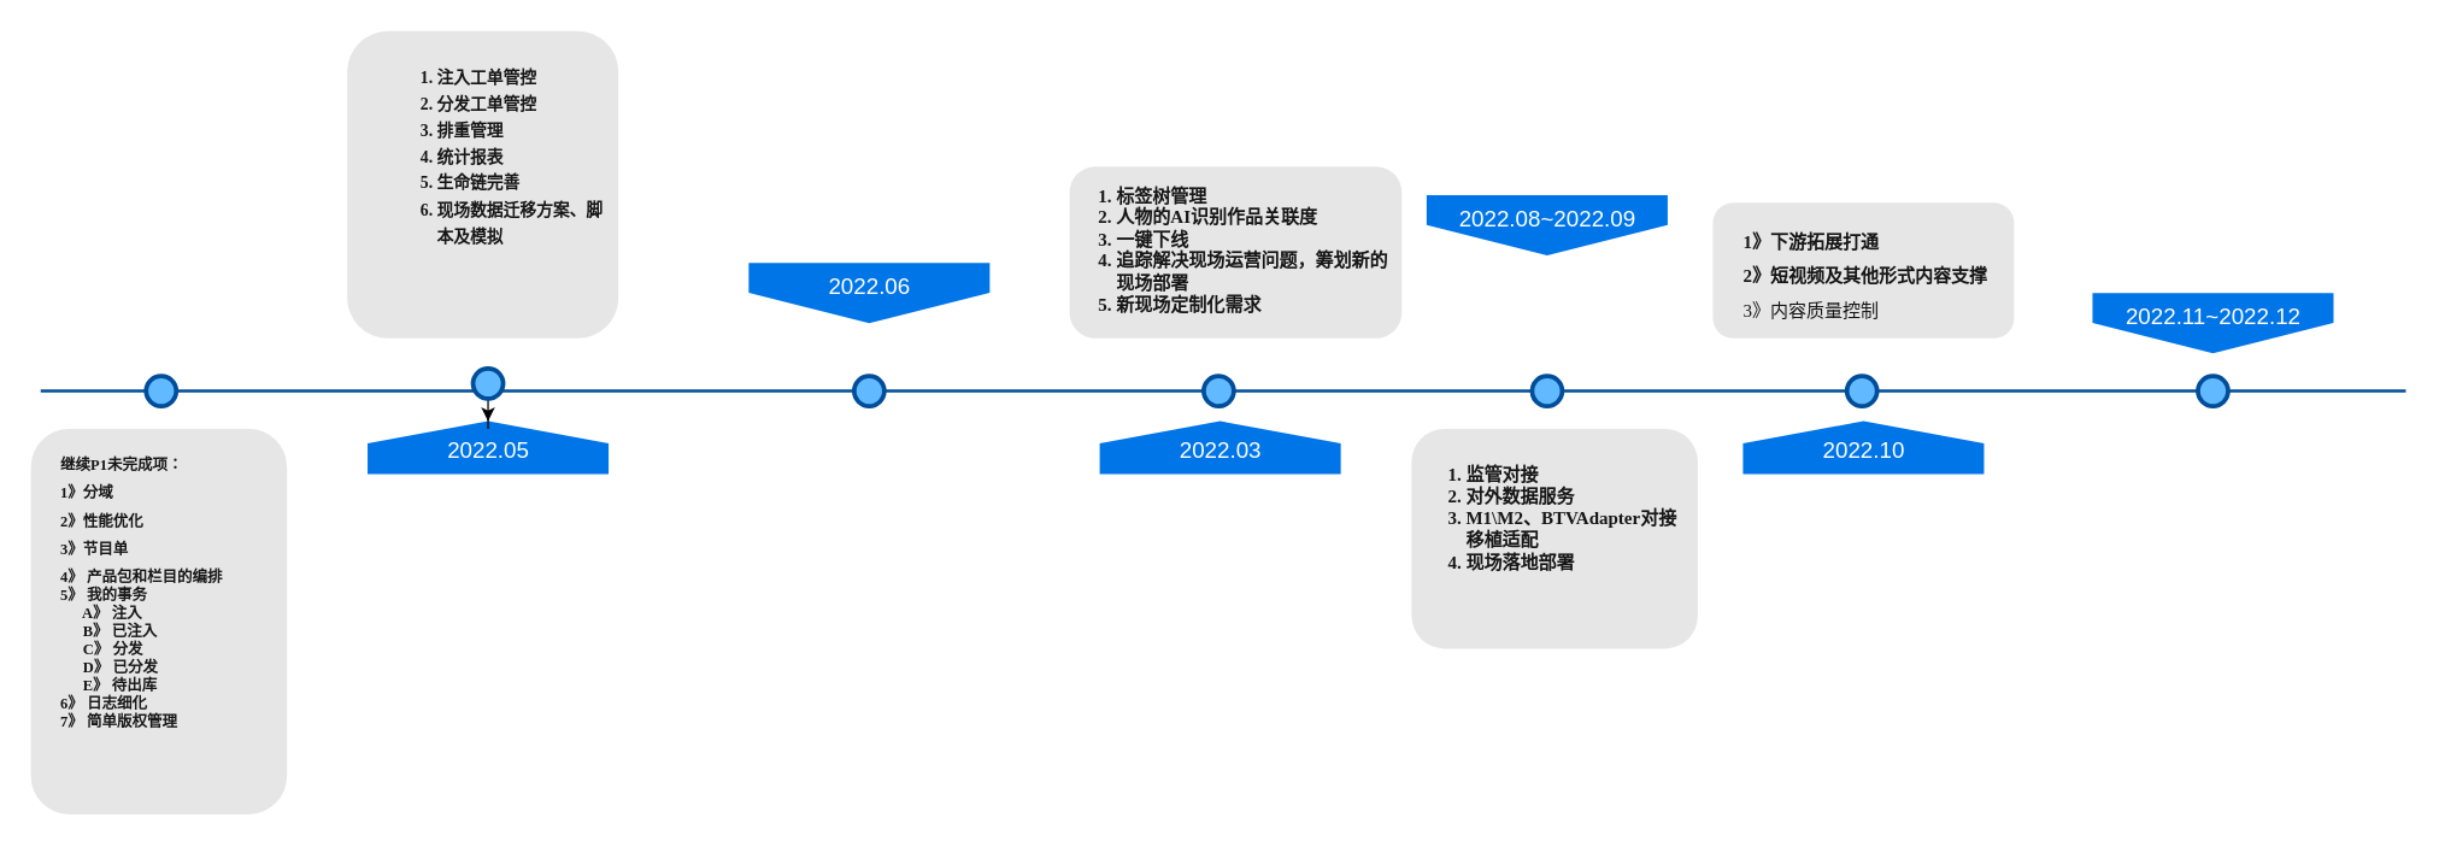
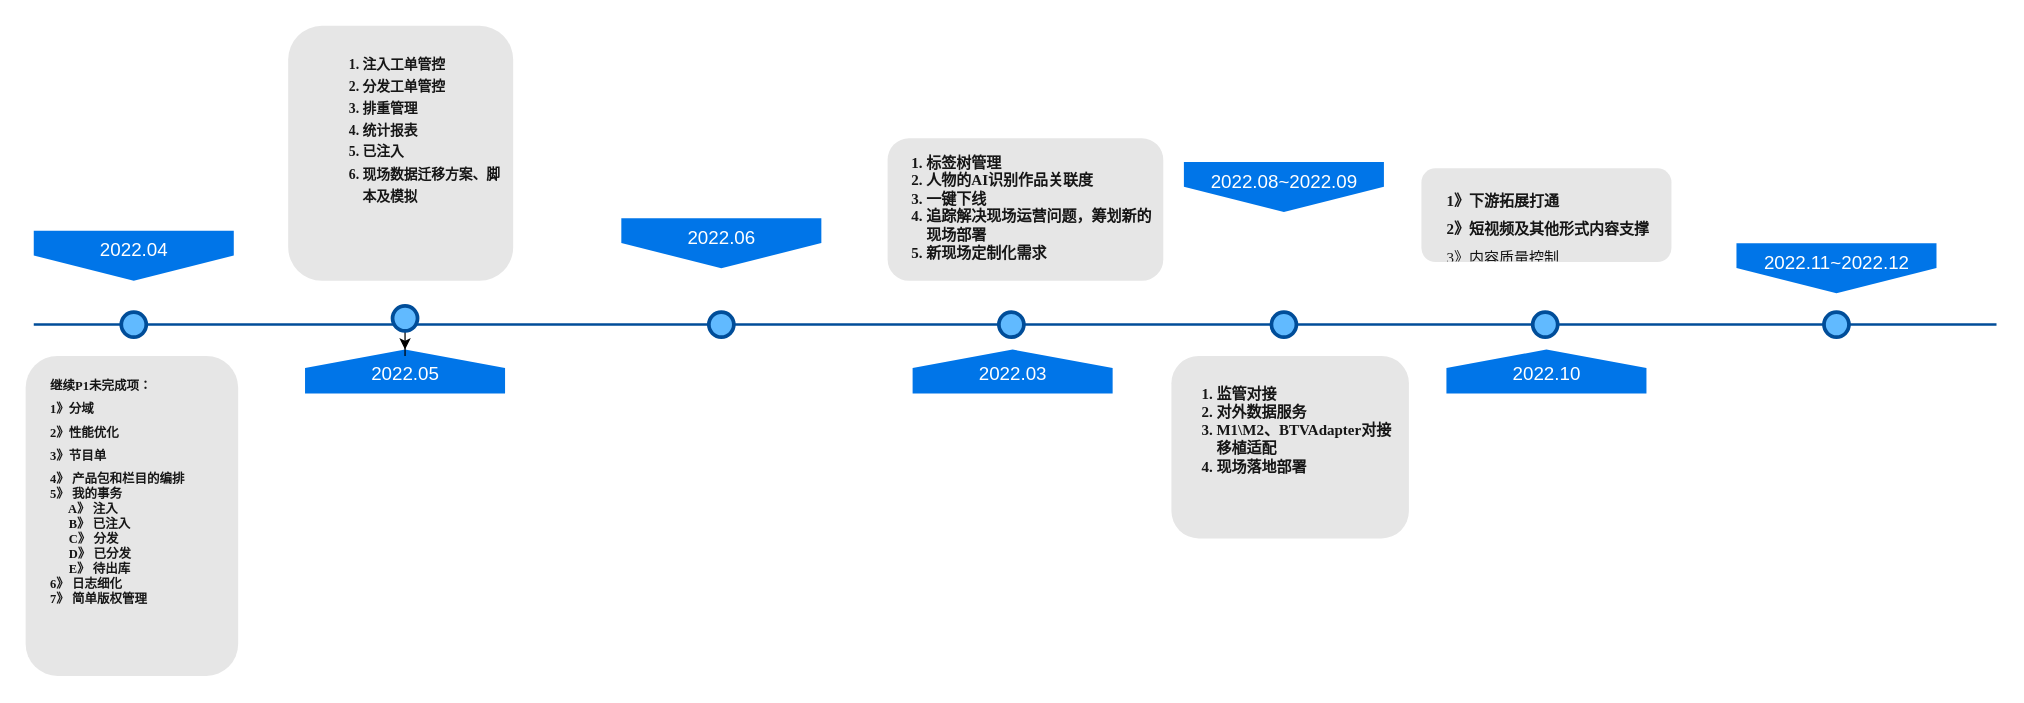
  <mxCell id="0" />
  <mxCell id="1" parent="0" />
  <mxCell id="2" value="" style="line;strokeWidth=2;html=1;fillColor=none;fontSize=28;fontColor=#004D99;strokeColor=#004D99;" vertex="1" parent="1"><mxGeometry x="26.5" y="254" width="1570" height="10" as="geometry" /></mxCell>
+ <mxCell id="3" value="2022.04" style="shape=offPageConnector;whiteSpace=wrap;html=1;fillColor=#0075E8;fontSize=15;fontColor=#FFFFFF;size=0.509;verticalAlign=top;strokeColor=none;" vertex="1" parent="1"><mxGeometry x="26.5" y="184" width="160" height="40" as="geometry" /></mxCell>
  <mxCell id="4" value="2022.06" style="shape=offPageConnector;whiteSpace=wrap;html=1;fillColor=#0075E8;fontSize=15;fontColor=#FFFFFF;size=0.509;verticalAlign=top;strokeColor=none;" vertex="1" parent="1"><mxGeometry x="496.5" y="174" width="160" height="40" as="geometry" /></mxCell>
  <mxCell id="5" value="2022.05" style="shape=offPageConnector;whiteSpace=wrap;html=1;fillColor=#0075E8;fontSize=15;fontColor=#FFFFFF;size=0.418;flipV=1;verticalAlign=bottom;strokeColor=none;spacingBottom=4;" vertex="1" parent="1"><mxGeometry x="243.5" y="279" width="160" height="35" as="geometry" /></mxCell>
  <mxCell id="6" value="2022.03" style="shape=offPageConnector;whiteSpace=wrap;html=1;fillColor=#0075E8;fontSize=15;fontColor=#FFFFFF;size=0.418;flipV=1;verticalAlign=bottom;strokeColor=none;spacingBottom=4;" vertex="1" parent="1"><mxGeometry x="729.5" y="279" width="160" height="35" as="geometry" /></mxCell>
  <mxCell id="7" value="" style="ellipse;whiteSpace=wrap;html=1;fillColor=#61BAFF;fontSize=28;fontColor=#004D99;strokeWidth=3;strokeColor=#004D99;" vertex="1" parent="1"><mxGeometry x="96.5" y="249" width="20" height="20" as="geometry" /></mxCell>
  <mxCell id="8" value="" style="edgeStyle=orthogonalEdgeStyle;rounded=0;orthogonalLoop=1;jettySize=auto;html=1;fontFamily=Comic Sans MS;fontSize=10;" edge="1" parent="1" source="9" target="5"><mxGeometry relative="1" as="geometry" /></mxCell>
  <mxCell id="9" value="" style="ellipse;whiteSpace=wrap;html=1;fillColor=#61BAFF;fontSize=28;fontColor=#004D99;strokeWidth=3;strokeColor=#004D99;" vertex="1" parent="1"><mxGeometry x="313.5" y="244" width="20" height="20" as="geometry" /></mxCell>
  <mxCell id="10" value="" style="ellipse;whiteSpace=wrap;html=1;fillColor=#61BAFF;fontSize=28;fontColor=#004D99;strokeWidth=3;strokeColor=#004D99;" vertex="1" parent="1"><mxGeometry x="566.5" y="249" width="20" height="20" as="geometry" /></mxCell>
  <mxCell id="11" value="" style="ellipse;whiteSpace=wrap;html=1;fillColor=#61BAFF;fontSize=28;fontColor=#004D99;strokeWidth=3;strokeColor=#004D99;" vertex="1" parent="1"><mxGeometry x="798.5" y="249" width="20" height="20" as="geometry" /></mxCell>
  <mxCell id="12" value="&lt;h1 style=&quot;font-size: 10px&quot;&gt;继续P1未完成项：&lt;/h1&gt;&lt;h1 style=&quot;font-size: 10px&quot;&gt;&lt;font style=&quot;font-size: 10px&quot;&gt;1》分域&lt;/font&gt;&lt;/h1&gt;&lt;h1 style=&quot;font-size: 10px&quot;&gt;&lt;font style=&quot;font-size: 10px&quot;&gt;2》性能优化&lt;/font&gt;&lt;/h1&gt;&lt;h1 style=&quot;font-size: 10px&quot;&gt;&lt;font style=&quot;font-size: 10px&quot;&gt;3》节目单&lt;/font&gt;&lt;/h1&gt;&lt;div&gt;&lt;font style=&quot;font-size: 10px&quot;&gt;&lt;b&gt;4》 产品包和栏目的编排&lt;/b&gt;&lt;/font&gt;&lt;/div&gt;&lt;div&gt;&lt;font style=&quot;font-size: 10px&quot;&gt;&lt;b&gt;5》 我的事务&lt;/b&gt;&lt;/font&gt;&lt;/div&gt;&lt;div&gt;&lt;font style=&quot;font-size: 10px&quot;&gt;&lt;b&gt;&amp;nbsp; &amp;nbsp; &amp;nbsp; A》 注入&lt;/b&gt;&lt;/font&gt;&lt;/div&gt;&lt;div&gt;&lt;font style=&quot;font-size: 10px&quot;&gt;&lt;b&gt;&amp;nbsp; &amp;nbsp; &amp;nbsp; B》 已注入&lt;/b&gt;&lt;/font&gt;&lt;/div&gt;&lt;div&gt;&lt;font style=&quot;font-size: 10px&quot;&gt;&lt;b&gt;&amp;nbsp; &amp;nbsp; &amp;nbsp; C》 分发&lt;/b&gt;&lt;/font&gt;&lt;/div&gt;&lt;div&gt;&lt;font style=&quot;font-size: 10px&quot;&gt;&lt;b&gt;&amp;nbsp; &amp;nbsp; &amp;nbsp; D》 已分发&lt;/b&gt;&lt;/font&gt;&lt;/div&gt;&lt;div&gt;&lt;font style=&quot;font-size: 10px&quot;&gt;&lt;b&gt;&amp;nbsp; &amp;nbsp; &amp;nbsp; E》 待出库&lt;/b&gt;&lt;/font&gt;&lt;/div&gt;&lt;div&gt;&lt;font style=&quot;font-size: 10px&quot;&gt;&lt;b&gt;6》 日志细化&lt;/b&gt;&lt;/font&gt;&lt;/div&gt;&lt;div&gt;&lt;font style=&quot;font-size: 10px&quot;&gt;&lt;b&gt;7》 简单版权管理&lt;/b&gt;&lt;/font&gt;&lt;/div&gt;" style="text;html=1;spacing=5;spacingTop=2;whiteSpace=wrap;overflow=hidden;strokeColor=none;strokeWidth=3;fillColor=#E6E6E6;fontSize=10;fontColor=#000000;align=left;rounded=1;verticalAlign=top;horizontal=1;fontFamily=Comic Sans MS;textOpacity=90;spacingLeft=15;" vertex="1" parent="1"><mxGeometry x="20" y="284" width="170" height="256" as="geometry" /></mxCell>
- <mxCell id="13" value="&lt;h1 style=&quot;font-size: 11px&quot;&gt;&lt;ol style=&quot;line-height: 1.6&quot;&gt;&lt;li&gt;&lt;font style=&quot;font-size: 11px&quot;&gt;注入工单管控&lt;/font&gt;&lt;/li&gt;&lt;li&gt;&lt;font style=&quot;font-size: 11px&quot;&gt;分发工单管控&lt;/font&gt;&lt;/li&gt;&lt;li&gt;&lt;font style=&quot;font-size: 11px&quot;&gt;排重管理&lt;/font&gt;&lt;/li&gt;&lt;li&gt;&lt;font style=&quot;font-size: 11px&quot;&gt;&lt;b style=&quot;font-size: 11px&quot;&gt;统计报表&lt;/b&gt;&lt;/font&gt;&lt;/li&gt;&lt;li&gt;&lt;font style=&quot;font-size: 11px&quot;&gt;&lt;b style=&quot;font-size: 11px&quot;&gt;生命链完善&lt;/b&gt;&lt;/font&gt;&lt;/li&gt;&lt;li&gt;&lt;font style=&quot;font-size: 11px&quot;&gt;&lt;b style=&quot;font-size: 11px&quot;&gt;现场数据迁移方案、脚本及模拟&lt;/b&gt;&lt;/font&gt;&lt;/li&gt;&lt;/ol&gt;&lt;/h1&gt;" style="text;html=1;spacing=5;spacingTop=2;whiteSpace=wrap;overflow=hidden;strokeColor=none;strokeWidth=3;fillColor=#E6E6E6;fontSize=10;fontColor=#000000;align=left;rounded=1;verticalAlign=top;horizontal=1;fontFamily=Comic Sans MS;textOpacity=90;spacingLeft=15;" vertex="1" parent="1"><mxGeometry x="230" y="20" width="180" height="204" as="geometry" /></mxCell>
+ <mxCell id="13" value="&lt;h1 style=&quot;font-size: 11px&quot;&gt;&lt;ol style=&quot;line-height: 1.6&quot;&gt;&lt;li&gt;&lt;font style=&quot;font-size: 11px&quot;&gt;注入工单管控&lt;/font&gt;&lt;/li&gt;&lt;li&gt;&lt;font style=&quot;font-size: 11px&quot;&gt;分发工单管控&lt;/font&gt;&lt;/li&gt;&lt;li&gt;&lt;font style=&quot;font-size: 11px&quot;&gt;排重管理&lt;/font&gt;&lt;/li&gt;&lt;li&gt;&lt;font style=&quot;font-size: 11px&quot;&gt;&lt;b style=&quot;font-size: 11px&quot;&gt;统计报表&lt;/b&gt;&lt;/font&gt;&lt;/li&gt;&lt;li&gt;&lt;font style=&quot;font-size: 11px&quot;&gt;&lt;b style=&quot;font-size: 11px&quot;&gt;已注入&lt;/b&gt;&lt;/font&gt;&lt;/li&gt;&lt;li&gt;&lt;font style=&quot;font-size: 11px&quot;&gt;&lt;b style=&quot;font-size: 11px&quot;&gt;现场数据迁移方案、脚本及模拟&lt;/b&gt;&lt;/font&gt;&lt;/li&gt;&lt;/ol&gt;&lt;/h1&gt;" style="text;html=1;spacing=5;spacingTop=2;whiteSpace=wrap;overflow=hidden;strokeColor=none;strokeWidth=3;fillColor=#E6E6E6;fontSize=10;fontColor=#000000;align=left;rounded=1;verticalAlign=top;horizontal=1;fontFamily=Comic Sans MS;textOpacity=90;spacingLeft=15;" vertex="1" parent="1"><mxGeometry x="230" y="20" width="180" height="204" as="geometry" /></mxCell>
  <mxCell id="14" value="&lt;h1 style=&quot;font-size: 12px&quot;&gt;&lt;ol&gt;&lt;li&gt;&lt;font style=&quot;font-size: 12px&quot;&gt;标签树管理&lt;/font&gt;&lt;/li&gt;&lt;li&gt;&lt;font style=&quot;font-size: 12px&quot;&gt;人物的AI识别作品关联度&lt;/font&gt;&lt;/li&gt;&lt;li&gt;&lt;b&gt;一键下线&lt;/b&gt;&lt;/li&gt;&lt;li&gt;&lt;b&gt;追踪解决现场运营问题，筹划新的现场部署&lt;/b&gt;&lt;/li&gt;&lt;li&gt;&lt;b&gt;新现场定制化需求&lt;/b&gt;&lt;/li&gt;&lt;/ol&gt;&lt;/h1&gt;" style="text;html=1;spacing=5;spacingTop=-9;whiteSpace=wrap;overflow=hidden;strokeColor=none;strokeWidth=3;fillColor=#E6E6E6;fontSize=12;fontColor=#000000;align=left;rounded=1;verticalAlign=top;horizontal=1;fontFamily=Comic Sans MS;textOpacity=90;spacingLeft=-14;" vertex="1" parent="1"><mxGeometry x="709.5" y="110" width="220.5" height="114" as="geometry" /></mxCell>
  <mxCell id="15" value="2022.08~2022.09" style="shape=offPageConnector;whiteSpace=wrap;html=1;fillColor=#0075E8;fontSize=15;fontColor=#FFFFFF;size=0.509;verticalAlign=top;strokeColor=none;" vertex="1" parent="1"><mxGeometry x="946.5" y="129" width="160" height="40" as="geometry" /></mxCell>
  <mxCell id="16" value="&lt;h1 style=&quot;font-size: 12px&quot;&gt;&lt;ol&gt;&lt;li&gt;&lt;font style=&quot;font-size: 12px&quot;&gt;监管对接&lt;/font&gt;&lt;/li&gt;&lt;li&gt;&lt;b&gt;对外数据服务&lt;/b&gt;&lt;/li&gt;&lt;li&gt;&lt;b&gt;M1\M2、BTVAdapter对接移植适配&lt;/b&gt;&lt;/li&gt;&lt;li&gt;&lt;b&gt;现场落地部署&lt;/b&gt;&lt;/li&gt;&lt;/ol&gt;&lt;/h1&gt;" style="text;html=1;spacing=5;spacingTop=2;whiteSpace=wrap;overflow=hidden;strokeColor=none;strokeWidth=3;fillColor=#E6E6E6;fontSize=12;fontColor=#000000;align=left;rounded=1;verticalAlign=top;horizontal=1;fontFamily=Comic Sans MS;textOpacity=90;spacingLeft=-9;" vertex="1" parent="1"><mxGeometry x="936.5" y="284" width="190" height="146" as="geometry" /></mxCell>
  <mxCell id="17" value="" style="ellipse;whiteSpace=wrap;html=1;fillColor=#61BAFF;fontSize=28;fontColor=#004D99;strokeWidth=3;strokeColor=#004D99;" vertex="1" parent="1"><mxGeometry x="1016.5" y="249" width="20" height="20" as="geometry" /></mxCell>
  <mxCell id="18" value="2022.10" style="shape=offPageConnector;whiteSpace=wrap;html=1;fillColor=#0075E8;fontSize=15;fontColor=#FFFFFF;size=0.418;flipV=1;verticalAlign=bottom;strokeColor=none;spacingBottom=4;" vertex="1" parent="1"><mxGeometry x="1156.5" y="279" width="160" height="35" as="geometry" /></mxCell>
  <mxCell id="19" value="" style="ellipse;whiteSpace=wrap;html=1;fillColor=#61BAFF;fontSize=28;fontColor=#004D99;strokeWidth=3;strokeColor=#004D99;" vertex="1" parent="1"><mxGeometry x="1225.5" y="249" width="20" height="20" as="geometry" /></mxCell>
- <mxCell id="20" value="&lt;h1 style=&quot;font-size: 12px&quot;&gt;&lt;font style=&quot;font-size: 12px&quot;&gt;1》下游拓展打通&lt;/font&gt;&lt;/h1&gt;&lt;h1 style=&quot;font-size: 12px&quot;&gt;&lt;font style=&quot;font-size: 12px&quot;&gt;2》短视频及其他形式内容支撑&lt;/font&gt;&lt;/h1&gt;&lt;div&gt;&lt;font style=&quot;font-size: 12px&quot;&gt;3》内容质量控制&lt;/font&gt;&lt;/div&gt;" style="text;html=1;spacing=5;spacingTop=2;whiteSpace=wrap;overflow=hidden;strokeColor=none;strokeWidth=3;fillColor=#E6E6E6;fontSize=12;fontColor=#000000;align=left;rounded=1;verticalAlign=top;horizontal=1;fontFamily=Comic Sans MS;textOpacity=90;spacingLeft=15;" vertex="1" parent="1"><mxGeometry x="1136.5" y="134" width="200" height="90" as="geometry" /></mxCell>
+ <mxCell id="20" value="&lt;h1 style=&quot;font-size: 12px&quot;&gt;&lt;font style=&quot;font-size: 12px&quot;&gt;1》下游拓展打通&lt;/font&gt;&lt;/h1&gt;&lt;h1 style=&quot;font-size: 12px&quot;&gt;&lt;font style=&quot;font-size: 12px&quot;&gt;2》短视频及其他形式内容支撑&lt;/font&gt;&lt;/h1&gt;&lt;div&gt;&lt;font style=&quot;font-size: 12px&quot;&gt;3》内容质量控制&lt;/font&gt;&lt;/div&gt;" style="text;html=1;spacing=5;spacingTop=2;whiteSpace=wrap;overflow=hidden;strokeColor=none;strokeWidth=3;fillColor=#E6E6E6;fontSize=12;fontColor=#000000;align=left;rounded=1;verticalAlign=top;horizontal=1;fontFamily=Comic Sans MS;textOpacity=90;spacingLeft=15;" vertex="1" parent="1"><mxGeometry x="1136.5" y="134" width="200" height="75" as="geometry" /></mxCell>
  <mxCell id="21" value="2022.11~2022.12" style="shape=offPageConnector;whiteSpace=wrap;html=1;fillColor=#0075E8;fontSize=15;fontColor=#FFFFFF;size=0.509;verticalAlign=top;strokeColor=none;" vertex="1" parent="1"><mxGeometry x="1388.5" y="194" width="160" height="40" as="geometry" /></mxCell>
  <mxCell id="22" value="" style="ellipse;whiteSpace=wrap;html=1;fillColor=#61BAFF;fontSize=28;fontColor=#004D99;strokeWidth=3;strokeColor=#004D99;" vertex="1" parent="1"><mxGeometry x="1458.5" y="249" width="20" height="20" as="geometry" /></mxCell>
